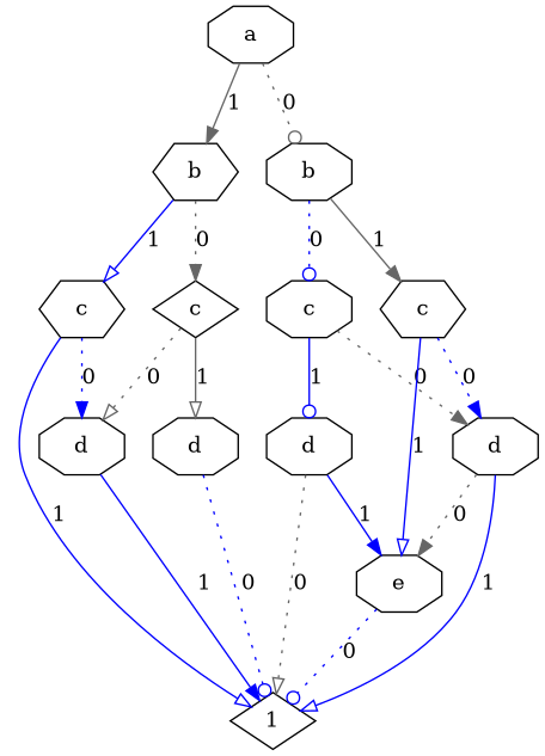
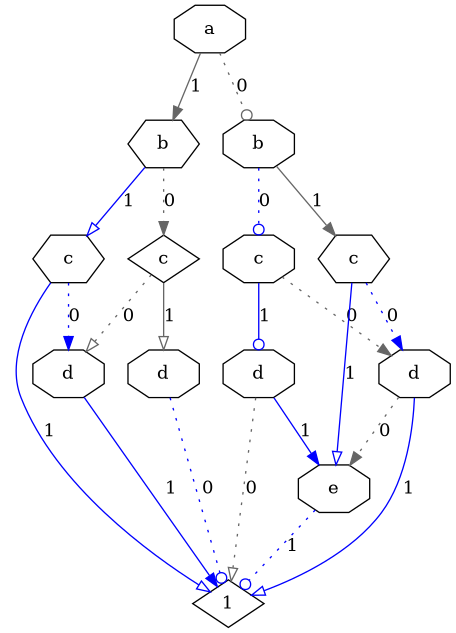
  digraph {
    node [shape=octagon]
    edge [arrowhead=normal color=blue style=dotted]
    n1 [label=a]
    n2 [label=b]
    n3 [label=b shape=hexagon]
    n4 [label=c]
    n5 [label=c shape=hexagon]
    n6 [label=c shape=diamond]
    n7 [label=c shape=hexagon]
    n8 [label=d]
    n9 [label=d]
    n10 [label=d]
    n11 [label=d]
    n12 [label=e]
    n13 [label=1 shape=diamond]
    subgraph sub_1 {
      rank=same
      n1
    }
    subgraph sub_2 {
      rank=same
      n2
      n3
    }
    subgraph sub_3 {
      rank=same
      n4
      n5
      n6
      n7
    }
    subgraph sub_4 {
      rank=same
      n8
      n9
      n10
      n11
    }
    subgraph sub_5 {
      rank=same
      n12
    }
    n1 -> n2 [arrowhead=odot color=gray40 label=0]
    n1 -> n3 [color=gray40 label=1 style=solid]
    n2 -> n4 [arrowhead=odot label=0]
    n2 -> n5 [color=gray40 label=1 style=solid]
    n3 -> n6 [color=gray40 label=0]
    n3 -> n7 [arrowhead=onormal label=1 style=solid]
    n4 -> n8 [color=gray40 label=0]
    n4 -> n9 [arrowhead=odot label=1 style=solid]
    n5 -> n8 [label=0]
    n5 -> n12 [arrowhead=onormal label=1 style=solid]
    n6 -> n10 [arrowhead=onormal color=gray40 label=0]
    n6 -> n11 [arrowhead=onormal color=gray40 label=1 style=solid]
    n7 -> n10 [label=0]
    n7 -> n13 [arrowhead=onormal label=1 style=solid]
    n8 -> n12 [color=gray40 label=0]
    n8 -> n13 [arrowhead=onormal label=1 style=solid]
    n9 -> n12 [label=1 style=solid]
    n9 -> n13 [arrowhead=onormal color=gray40 label=0]
    n10 -> n13 [label=1 style=solid]
    n11 -> n13 [arrowhead=odot label=0]
-   n12 -> n13 [arrowhead=odot label=0]
+   n12 -> n13 [arrowhead=odot label=1]
  }
